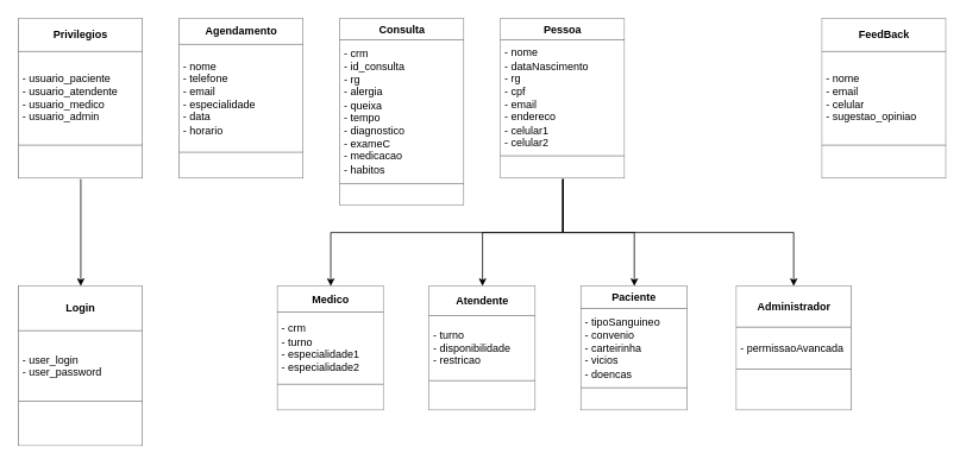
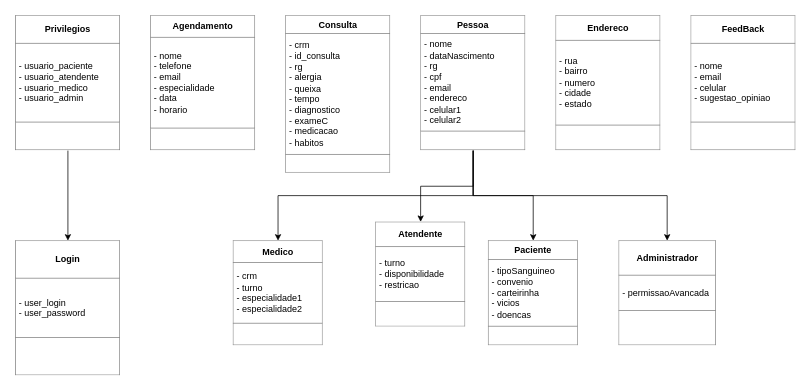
  <mxCell id="0" />
  <mxCell id="1" parent="0" />
  <mxCell id="2" style="edgeStyle=orthogonalEdgeStyle;rounded=0;orthogonalLoop=1;jettySize=auto;html=1;exitX=0.5;exitY=1;exitDx=0;exitDy=0;entryX=0.5;entryY=0;entryDx=0;entryDy=0;" edge="1" parent="1" source="6" target="8"><mxGeometry relative="1" as="geometry" /></mxCell>
  <mxCell id="3" style="edgeStyle=orthogonalEdgeStyle;rounded=0;orthogonalLoop=1;jettySize=auto;html=1;exitX=0.5;exitY=1;exitDx=0;exitDy=0;entryX=0.5;entryY=0;entryDx=0;entryDy=0;" edge="1" parent="1" source="6" target="7"><mxGeometry relative="1" as="geometry" /></mxCell>
  <mxCell id="4" style="edgeStyle=orthogonalEdgeStyle;rounded=0;orthogonalLoop=1;jettySize=auto;html=1;exitX=0.5;exitY=1;exitDx=0;exitDy=0;entryX=0.5;entryY=0;entryDx=0;entryDy=0;" edge="1" parent="1" source="6" target="9"><mxGeometry relative="1" as="geometry" /></mxCell>
  <mxCell id="5" style="edgeStyle=orthogonalEdgeStyle;rounded=0;orthogonalLoop=1;jettySize=auto;html=1;exitX=0.5;exitY=1;exitDx=0;exitDy=0;entryX=0.5;entryY=0;entryDx=0;entryDy=0;" edge="1" parent="1" source="6" target="10"><mxGeometry relative="1" as="geometry" /></mxCell>
  <mxCell id="6" value="&lt;table border=&quot;1&quot; width=&quot;100%&quot; cellpadding=&quot;4&quot; style=&quot;width: 100% ; height: 100% ; border-collapse: collapse&quot;&gt;&lt;tbody&gt;&lt;tr&gt;&lt;th align=&quot;center&quot;&gt;Pessoa&lt;/th&gt;&lt;/tr&gt;&lt;tr&gt;&lt;td&gt;- nome&lt;br&gt;- dataNascimento&lt;br&gt;- rg&lt;br&gt;- cpf&lt;br&gt;- email&lt;br&gt;- endereco&lt;br&gt;- celular1&lt;br&gt;- celular2&lt;/td&gt;&lt;/tr&gt;&lt;tr&gt;&lt;td align=&quot;center&quot;&gt;&lt;br&gt;&lt;/td&gt;&lt;/tr&gt;&lt;/tbody&gt;&lt;/table&gt;" style="text;html=1;strokeColor=none;fillColor=none;overflow=fill;" vertex="1" parent="1"><mxGeometry x="560" y="20" width="140" height="180" as="geometry" /></mxCell>
  <mxCell id="7" value="&lt;table border=&quot;1&quot; width=&quot;100%&quot; cellpadding=&quot;4&quot; style=&quot;width: 100% ; height: 100% ; border-collapse: collapse&quot;&gt;&lt;tbody&gt;&lt;tr&gt;&lt;th align=&quot;center&quot;&gt;Medico&lt;/th&gt;&lt;/tr&gt;&lt;tr&gt;&lt;td&gt;- crm&lt;br&gt;- turno&lt;br&gt;- especialidade1&lt;br&gt;- especialidade2&lt;/td&gt;&lt;/tr&gt;&lt;tr&gt;&lt;td align=&quot;center&quot;&gt;&lt;br&gt;&lt;/td&gt;&lt;/tr&gt;&lt;/tbody&gt;&lt;/table&gt;" style="text;html=1;strokeColor=none;fillColor=none;overflow=fill;" vertex="1" parent="1"><mxGeometry x="310" y="320" width="120" height="140" as="geometry" /></mxCell>
- <mxCell id="8" value="&lt;table border=&quot;1&quot; width=&quot;100%&quot; cellpadding=&quot;4&quot; style=&quot;width: 100% ; height: 100% ; border-collapse: collapse&quot;&gt;&lt;tbody&gt;&lt;tr&gt;&lt;th align=&quot;center&quot;&gt;Atendente&lt;/th&gt;&lt;/tr&gt;&lt;tr&gt;&lt;td&gt;- turno&lt;br&gt;- disponibilidade&lt;br&gt;- restricao&lt;br&gt;&lt;/td&gt;&lt;/tr&gt;&lt;tr&gt;&lt;td align=&quot;center&quot;&gt;&lt;br&gt;&lt;/td&gt;&lt;/tr&gt;&lt;/tbody&gt;&lt;/table&gt;" style="text;html=1;strokeColor=none;fillColor=none;overflow=fill;" vertex="1" parent="1"><mxGeometry x="480" y="320" width="120" height="140" as="geometry" /></mxCell>
+ <mxCell id="8" value="&lt;table border=&quot;1&quot; width=&quot;100%&quot; cellpadding=&quot;4&quot; style=&quot;width: 100% ; height: 100% ; border-collapse: collapse&quot;&gt;&lt;tbody&gt;&lt;tr&gt;&lt;th align=&quot;center&quot;&gt;Atendente&lt;/th&gt;&lt;/tr&gt;&lt;tr&gt;&lt;td&gt;- turno&lt;br&gt;- disponibilidade&lt;br&gt;- restricao&lt;br&gt;&lt;/td&gt;&lt;/tr&gt;&lt;tr&gt;&lt;td align=&quot;center&quot;&gt;&lt;br&gt;&lt;/td&gt;&lt;/tr&gt;&lt;/tbody&gt;&lt;/table&gt;" style="text;html=1;strokeColor=none;fillColor=none;overflow=fill;" vertex="1" parent="1"><mxGeometry x="500" y="295" width="120" height="140" as="geometry" /></mxCell>
  <mxCell id="9" value="&lt;table border=&quot;1&quot; width=&quot;100%&quot; cellpadding=&quot;4&quot; style=&quot;width: 100% ; height: 100% ; border-collapse: collapse&quot;&gt;&lt;tbody&gt;&lt;tr&gt;&lt;th align=&quot;center&quot;&gt;Paciente&lt;br&gt;&lt;/th&gt;&lt;/tr&gt;&lt;tr&gt;&lt;td&gt;- tipoSanguineo&lt;br&gt;- convenio&lt;br&gt;- carteirinha&lt;br&gt;- vicios&lt;br&gt;- doencas&lt;br&gt;&lt;/td&gt;&lt;/tr&gt;&lt;tr&gt;&lt;td align=&quot;center&quot;&gt;&lt;br&gt;&lt;/td&gt;&lt;/tr&gt;&lt;/tbody&gt;&lt;/table&gt;" style="text;html=1;strokeColor=none;fillColor=none;overflow=fill;" vertex="1" parent="1"><mxGeometry x="650" y="320" width="120" height="140" as="geometry" /></mxCell>
  <mxCell id="10" value="&lt;table border=&quot;1&quot; width=&quot;100%&quot; cellpadding=&quot;4&quot; style=&quot;width: 100% ; height: 100% ; border-collapse: collapse&quot;&gt;&lt;tbody&gt;&lt;tr&gt;&lt;th align=&quot;center&quot;&gt;Administrador&lt;br&gt;&lt;/th&gt;&lt;/tr&gt;&lt;tr&gt;&lt;td&gt;- permissaoAvancada&lt;br&gt;&lt;/td&gt;&lt;/tr&gt;&lt;tr&gt;&lt;td align=&quot;center&quot;&gt;&lt;br&gt;&lt;/td&gt;&lt;/tr&gt;&lt;/tbody&gt;&lt;/table&gt;" style="text;html=1;strokeColor=none;fillColor=none;overflow=fill;" vertex="1" parent="1"><mxGeometry x="823.5" y="320" width="130" height="140" as="geometry" /></mxCell>
  <mxCell id="11" value="&lt;table border=&quot;1&quot; width=&quot;100%&quot; cellpadding=&quot;4&quot; style=&quot;width: 100% ; height: 100% ; border-collapse: collapse&quot;&gt;&lt;tbody&gt;&lt;tr&gt;&lt;th align=&quot;center&quot;&gt;Agendamento&lt;/th&gt;&lt;/tr&gt;&lt;tr&gt;&lt;td&gt;- nome&lt;br&gt;- telefone&lt;br&gt;- email&lt;br&gt;- especialidade&lt;br&gt;- data&lt;br&gt;- horario&lt;/td&gt;&lt;/tr&gt;&lt;tr&gt;&lt;td align=&quot;center&quot;&gt;&lt;br&gt;&lt;/td&gt;&lt;/tr&gt;&lt;/tbody&gt;&lt;/table&gt;" style="text;html=1;strokeColor=none;fillColor=none;overflow=fill;" vertex="1" parent="1"><mxGeometry x="200" y="20" width="140" height="180" as="geometry" /></mxCell>
  <mxCell id="12" value="&lt;table border=&quot;1&quot; width=&quot;100%&quot; cellpadding=&quot;4&quot; style=&quot;width: 100% ; height: 100% ; border-collapse: collapse&quot;&gt;&lt;tbody&gt;&lt;tr&gt;&lt;th align=&quot;center&quot;&gt;Consulta&lt;/th&gt;&lt;/tr&gt;&lt;tr&gt;&lt;td&gt;- crm&lt;br&gt;- id_consulta&lt;br&gt;- rg&lt;br&gt;- alergia&lt;br&gt;- queixa&lt;br&gt;- tempo&lt;br&gt;- diagnostico&lt;br&gt;- exameC&lt;br&gt;- medicacao&lt;br&gt;- habitos&lt;/td&gt;&lt;/tr&gt;&lt;tr&gt;&lt;td align=&quot;center&quot;&gt;&lt;br&gt;&lt;/td&gt;&lt;/tr&gt;&lt;/tbody&gt;&lt;/table&gt;" style="text;html=1;strokeColor=none;fillColor=none;overflow=fill;" vertex="1" parent="1"><mxGeometry x="380" y="20" width="140" height="210" as="geometry" /></mxCell>
+ <mxCell id="13" value="&lt;table border=&quot;1&quot; width=&quot;100%&quot; cellpadding=&quot;4&quot; style=&quot;width: 100% ; height: 100% ; border-collapse: collapse&quot;&gt;&lt;tbody&gt;&lt;tr&gt;&lt;th align=&quot;center&quot;&gt;Endereco&lt;/th&gt;&lt;/tr&gt;&lt;tr&gt;&lt;td&gt;- rua&lt;br&gt;- bairro&lt;br&gt;- numero&lt;br&gt;- cidade&lt;br&gt;- estado&lt;br&gt;&lt;/td&gt;&lt;/tr&gt;&lt;tr&gt;&lt;td align=&quot;center&quot;&gt;&lt;br&gt;&lt;/td&gt;&lt;/tr&gt;&lt;/tbody&gt;&lt;/table&gt;" style="text;html=1;strokeColor=none;fillColor=none;overflow=fill;" vertex="1" parent="1"><mxGeometry x="740" y="20" width="140" height="180" as="geometry" /></mxCell>
  <mxCell id="14" value="&lt;table border=&quot;1&quot; width=&quot;100%&quot; cellpadding=&quot;4&quot; style=&quot;width: 100% ; height: 100% ; border-collapse: collapse&quot;&gt;&lt;tbody&gt;&lt;tr&gt;&lt;th align=&quot;center&quot;&gt;FeedBack&lt;/th&gt;&lt;/tr&gt;&lt;tr&gt;&lt;td&gt;- nome&lt;br&gt;- email&lt;br&gt;- celular&lt;br&gt;- sugestao_opiniao&lt;/td&gt;&lt;/tr&gt;&lt;tr&gt;&lt;td align=&quot;center&quot;&gt;&lt;br&gt;&lt;/td&gt;&lt;/tr&gt;&lt;/tbody&gt;&lt;/table&gt;" style="text;html=1;strokeColor=none;fillColor=none;overflow=fill;" vertex="1" parent="1"><mxGeometry x="920" y="20" width="140" height="180" as="geometry" /></mxCell>
  <mxCell id="15" style="edgeStyle=orthogonalEdgeStyle;rounded=0;orthogonalLoop=1;jettySize=auto;html=1;exitX=0.5;exitY=1;exitDx=0;exitDy=0;entryX=0.5;entryY=0;entryDx=0;entryDy=0;" edge="1" parent="1" source="16" target="17"><mxGeometry relative="1" as="geometry" /></mxCell>
  <mxCell id="16" value="&lt;table border=&quot;1&quot; width=&quot;100%&quot; cellpadding=&quot;4&quot; style=&quot;width: 100% ; height: 100% ; border-collapse: collapse&quot;&gt;&lt;tbody&gt;&lt;tr&gt;&lt;th align=&quot;center&quot;&gt;Privilegios&lt;/th&gt;&lt;/tr&gt;&lt;tr&gt;&lt;td&gt;- usuario_paciente&lt;br&gt;- usuario_atendente&lt;br&gt;- usuario_medico&lt;br&gt;- usuario_admin&lt;/td&gt;&lt;/tr&gt;&lt;tr&gt;&lt;td align=&quot;center&quot;&gt;&lt;br&gt;&lt;/td&gt;&lt;/tr&gt;&lt;/tbody&gt;&lt;/table&gt;" style="text;html=1;strokeColor=none;fillColor=none;overflow=fill;" vertex="1" parent="1"><mxGeometry x="20" y="20" width="140" height="180" as="geometry" /></mxCell>
  <mxCell id="17" value="&lt;table border=&quot;1&quot; width=&quot;100%&quot; cellpadding=&quot;4&quot; style=&quot;width: 100% ; height: 100% ; border-collapse: collapse&quot;&gt;&lt;tbody&gt;&lt;tr&gt;&lt;th align=&quot;center&quot;&gt;Login&lt;/th&gt;&lt;/tr&gt;&lt;tr&gt;&lt;td&gt;- user_login&lt;br&gt;- user_password&lt;/td&gt;&lt;/tr&gt;&lt;tr&gt;&lt;td align=&quot;center&quot;&gt;&lt;br&gt;&lt;/td&gt;&lt;/tr&gt;&lt;/tbody&gt;&lt;/table&gt;" style="text;html=1;strokeColor=none;fillColor=none;overflow=fill;" vertex="1" parent="1"><mxGeometry x="20" y="320" width="140" height="180" as="geometry" /></mxCell>
